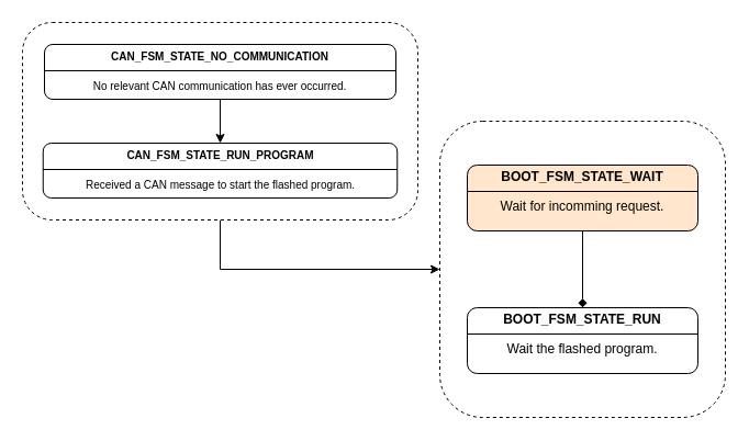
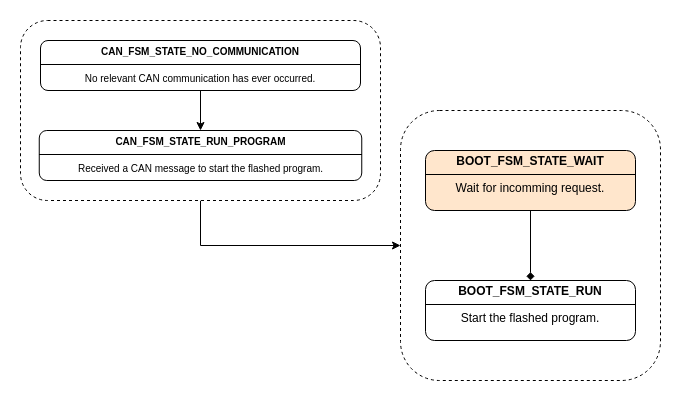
  <mxCell id="0" />
  <mxCell id="1" parent="0" />
  <mxCell id="2" value="" style="rounded=1;whiteSpace=wrap;html=1;dashed=1;" parent="1" vertex="1"><mxGeometry x="400" y="110" width="260" height="270" as="geometry" /></mxCell>
  <mxCell id="3" style="edgeStyle=orthogonalEdgeStyle;rounded=0;orthogonalLoop=1;jettySize=auto;html=1;exitX=0.5;exitY=1;exitDx=0;exitDy=0;" parent="1" source="4" target="2" edge="1"><mxGeometry relative="1" as="geometry" /></mxCell>
  <mxCell id="4" value="" style="rounded=1;whiteSpace=wrap;html=1;dashed=1;" parent="1" vertex="1"><mxGeometry x="20" y="20" width="360" height="180" as="geometry" /></mxCell>
  <mxCell id="5" value="&lt;p style=&quot;margin:0px;margin-top:4px;text-align:center;&quot;&gt;&lt;font style=&quot;&quot;&gt;&lt;span style=&quot;font-size: 10px;&quot;&gt;&lt;b&gt;CAN_FSM_STATE_RUN_PROGRAM&lt;/b&gt;&lt;/span&gt;&lt;br&gt;&lt;/font&gt;&lt;/p&gt;&lt;hr size=&quot;1&quot; style=&quot;border-style:solid;&quot;&gt;&lt;div style=&quot;text-align: center; height: 2px;&quot;&gt;&lt;font style=&quot;font-size: 10px;&quot;&gt;Received a CAN message to start the flashed program.&lt;/font&gt;&lt;/div&gt;" style="verticalAlign=top;align=left;overflow=fill;html=1;whiteSpace=wrap;rounded=1;" parent="1" vertex="1"><mxGeometry x="38.75" y="130" width="322.5" height="50" as="geometry" /></mxCell>
  <mxCell id="6" style="edgeStyle=orthogonalEdgeStyle;rounded=0;orthogonalLoop=1;jettySize=auto;html=1;exitX=0.5;exitY=1;exitDx=0;exitDy=0;entryX=0.5;entryY=0;entryDx=0;entryDy=0;" parent="1" source="7" target="5" edge="1"><mxGeometry relative="1" as="geometry" /></mxCell>
  <mxCell id="7" value="&lt;p style=&quot;margin:0px;margin-top:4px;text-align:center;&quot;&gt;&lt;font style=&quot;font-size: 10px;&quot;&gt;&lt;b style=&quot;&quot;&gt;CAN_FSM_STATE_NO_COMMUNICATION&lt;/b&gt;&lt;br&gt;&lt;/font&gt;&lt;/p&gt;&lt;hr size=&quot;1&quot; style=&quot;border-style:solid;&quot;&gt;&lt;div style=&quot;text-align: center; height: 2px;&quot;&gt;&lt;font style=&quot;font-size: 10px;&quot;&gt;No relevant CAN communication has ever occurred.&lt;/font&gt;&lt;/div&gt;" style="verticalAlign=top;align=left;overflow=fill;html=1;whiteSpace=wrap;rounded=1;" parent="1" vertex="1"><mxGeometry x="40" y="40" width="320" height="50" as="geometry" /></mxCell>
  <mxCell id="8" style="edgeStyle=orthogonalEdgeStyle;rounded=0;orthogonalLoop=1;jettySize=auto;html=1;exitX=0.5;exitY=1;exitDx=0;exitDy=0;entryX=0.5;entryY=0;entryDx=0;entryDy=0;endArrow=diamond;" parent="1" source="9" target="10" edge="1"><mxGeometry relative="1" as="geometry" /></mxCell>
  <mxCell id="9" value="&lt;p style=&quot;margin:0px;margin-top:4px;text-align:center;&quot;&gt;&lt;b&gt;BOOT_FSM_STATE_WAIT&lt;/b&gt;&lt;br&gt;&lt;/p&gt;&lt;hr size=&quot;1&quot; style=&quot;border-style:solid;&quot;&gt;&lt;div style=&quot;text-align: center; height: 2px;&quot;&gt;Wait for incomming request.&lt;/div&gt;" style="verticalAlign=top;align=left;overflow=fill;html=1;whiteSpace=wrap;rounded=1;fillColor=#ffe6cc;" parent="1" vertex="1"><mxGeometry x="425" y="150" width="210" height="60" as="geometry" /></mxCell>
- <mxCell id="10" value="&lt;p style=&quot;margin:0px;margin-top:4px;text-align:center;&quot;&gt;&lt;b&gt;BOOT_FSM_STATE_RUN&lt;/b&gt;&lt;br&gt;&lt;/p&gt;&lt;hr size=&quot;1&quot; style=&quot;border-style:solid;&quot;&gt;&lt;div style=&quot;text-align: center; height: 2px;&quot;&gt;Wait the flashed program.&lt;/div&gt;" style="verticalAlign=top;align=left;overflow=fill;html=1;whiteSpace=wrap;rounded=1;" parent="1" vertex="1"><mxGeometry x="425" y="280" width="210" height="60" as="geometry" /></mxCell>
+ <mxCell id="10" value="&lt;p style=&quot;margin:0px;margin-top:4px;text-align:center;&quot;&gt;&lt;b&gt;BOOT_FSM_STATE_RUN&lt;/b&gt;&lt;br&gt;&lt;/p&gt;&lt;hr size=&quot;1&quot; style=&quot;border-style:solid;&quot;&gt;&lt;div style=&quot;text-align: center; height: 2px;&quot;&gt;Start the flashed program.&lt;/div&gt;" style="verticalAlign=top;align=left;overflow=fill;html=1;whiteSpace=wrap;rounded=1;" parent="1" vertex="1"><mxGeometry x="425" y="280" width="210" height="60" as="geometry" /></mxCell>
